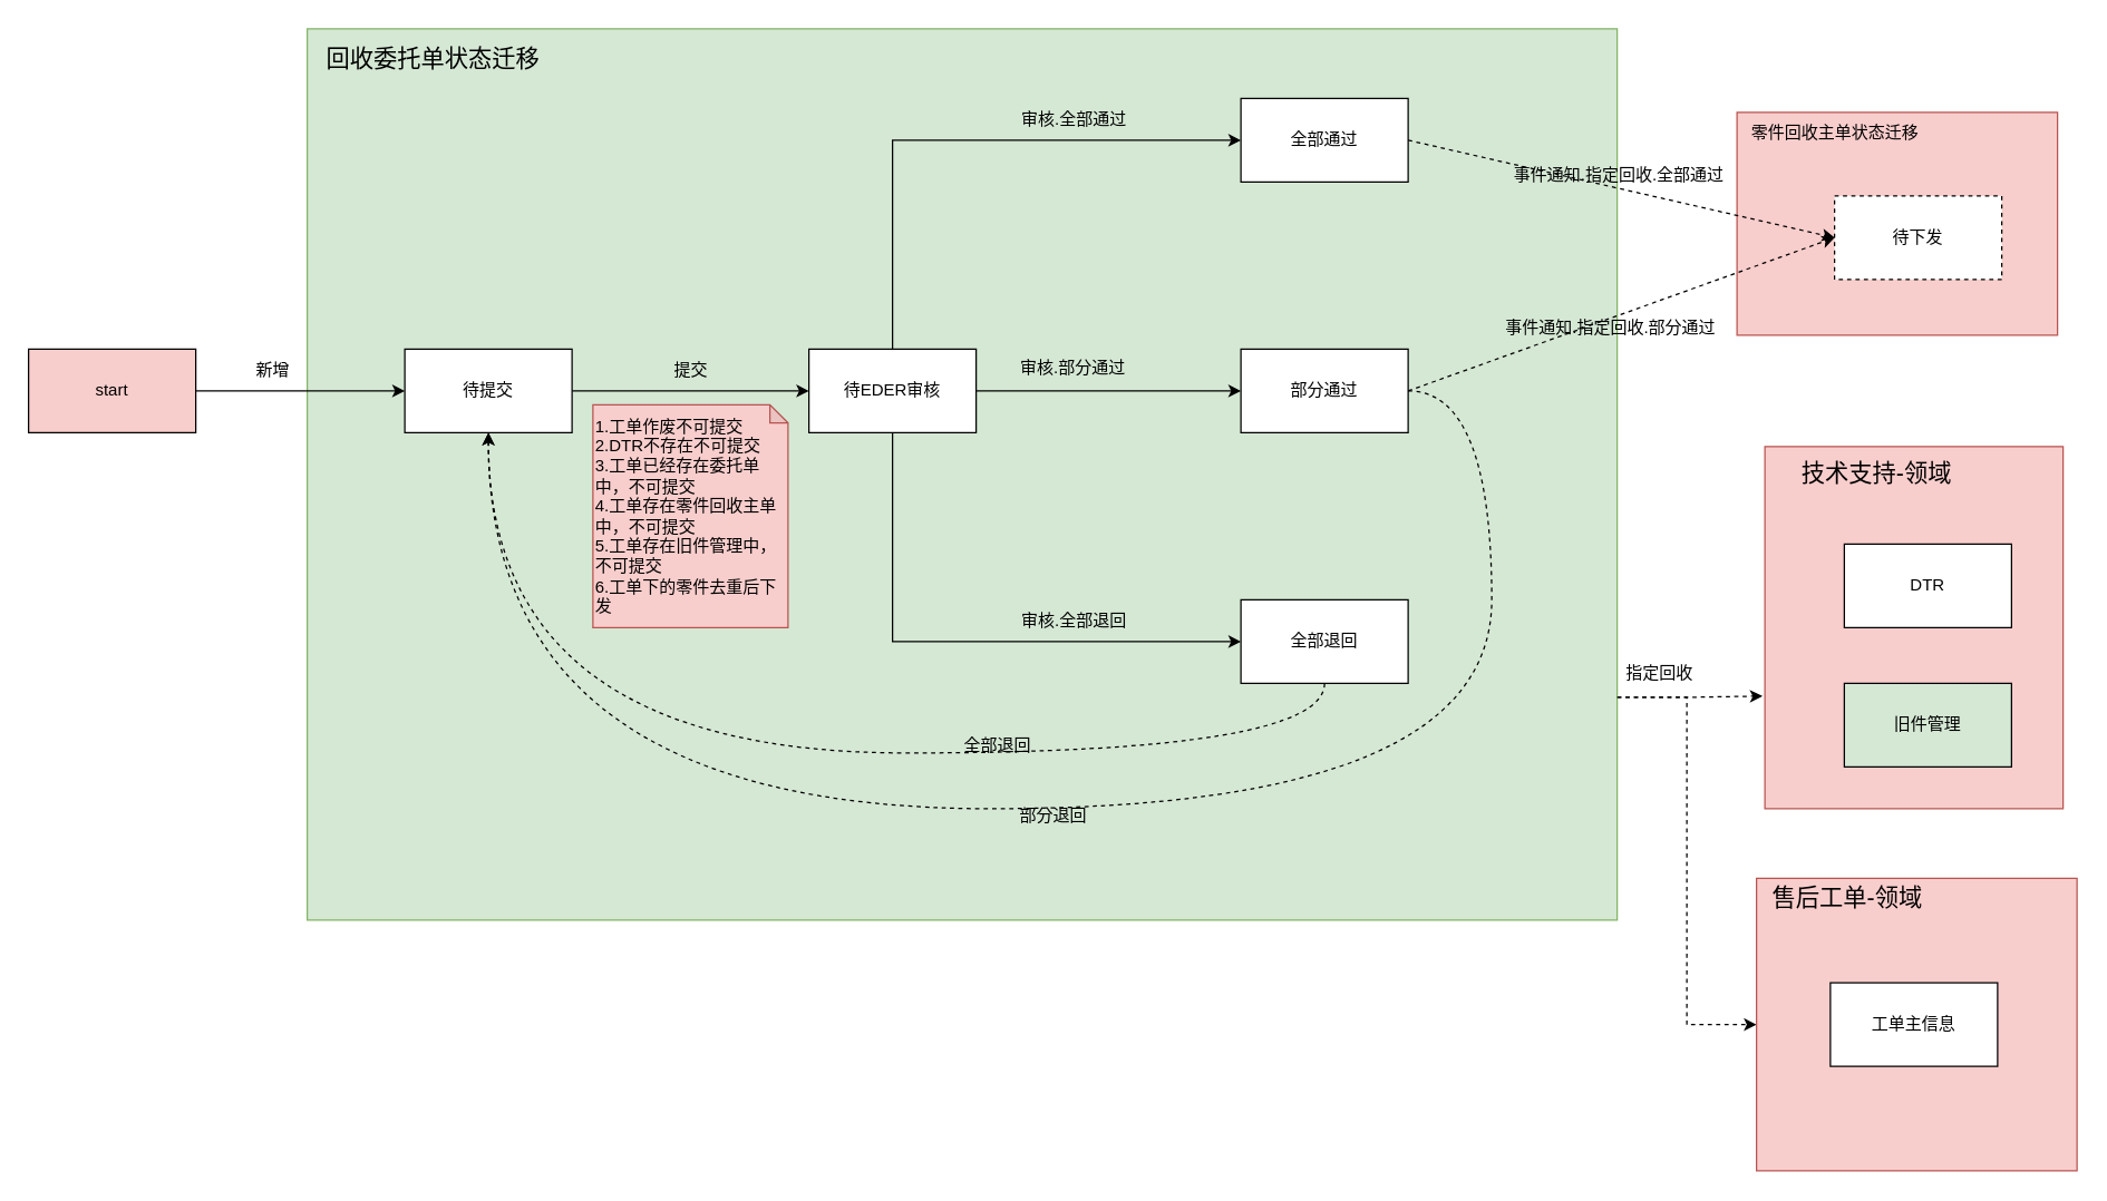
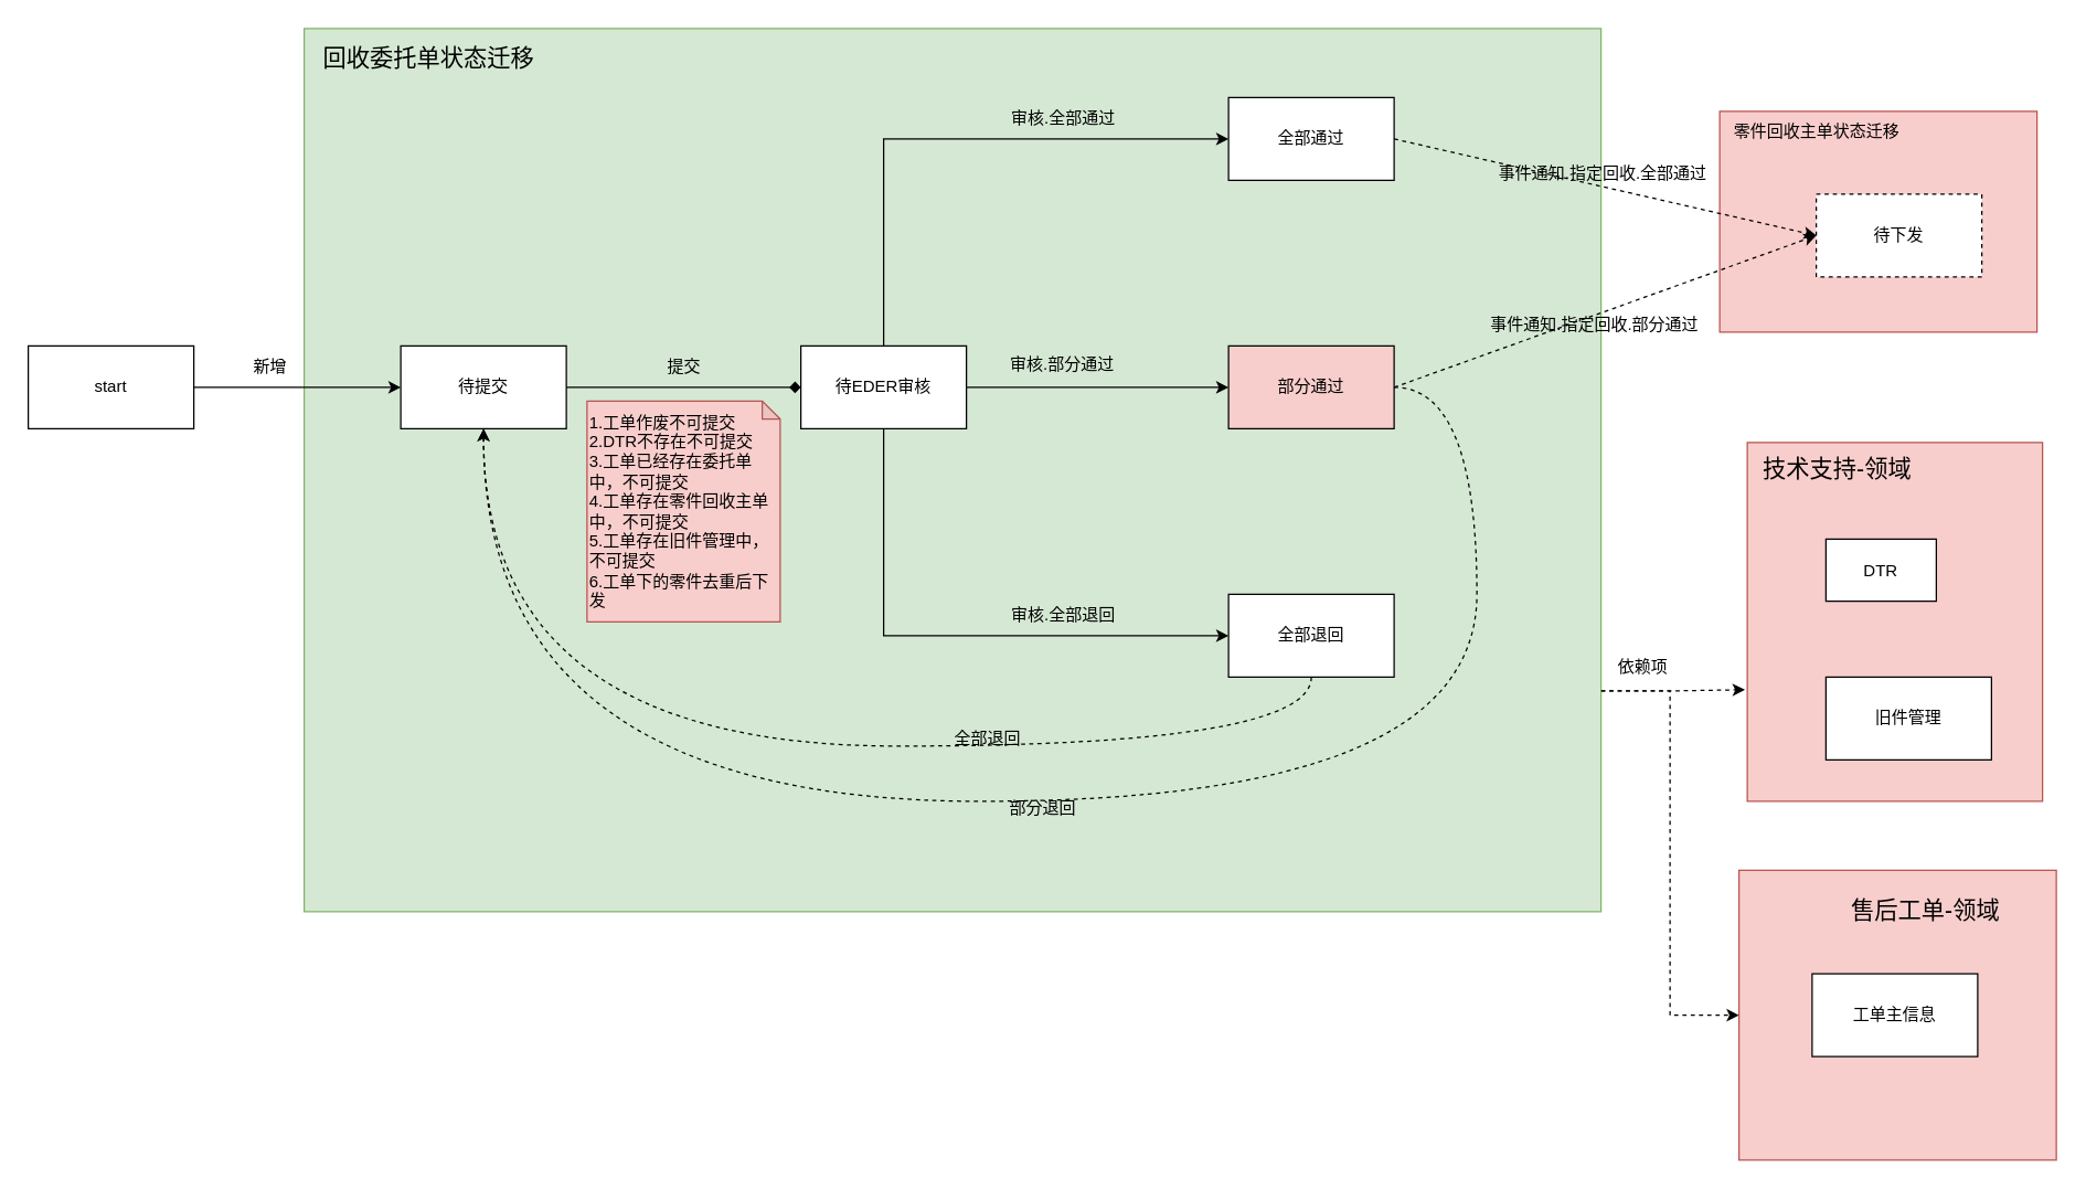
  <mxCell id="0" />
  <mxCell id="1" parent="0" />
  <mxCell id="2" style="edgeStyle=orthogonalEdgeStyle;rounded=0;orthogonalLoop=1;jettySize=auto;html=1;exitX=1;exitY=0.75;exitDx=0;exitDy=0;entryX=0;entryY=0.5;entryDx=0;entryDy=0;dashed=1;" edge="1" parent="1" source="3" target="36"><mxGeometry relative="1" as="geometry" /></mxCell>
  <mxCell id="3" value="" style="rounded=0;whiteSpace=wrap;html=1;fillColor=#d5e8d4;strokeColor=#82b366;" vertex="1" parent="1"><mxGeometry x="220" y="20" width="940" height="640" as="geometry" /></mxCell>
  <mxCell id="4" style="edgeStyle=orthogonalEdgeStyle;rounded=0;orthogonalLoop=1;jettySize=auto;html=1;exitX=1;exitY=0.5;exitDx=0;exitDy=0;entryX=0;entryY=0.5;entryDx=0;entryDy=0;" edge="1" parent="1" source="7" target="12"><mxGeometry relative="1" as="geometry" /></mxCell>
  <mxCell id="5" style="edgeStyle=orthogonalEdgeStyle;rounded=0;orthogonalLoop=1;jettySize=auto;html=1;exitX=0.5;exitY=1;exitDx=0;exitDy=0;entryX=0;entryY=0.5;entryDx=0;entryDy=0;" edge="1" parent="1" source="7" target="14"><mxGeometry relative="1" as="geometry" /></mxCell>
  <mxCell id="6" style="edgeStyle=orthogonalEdgeStyle;rounded=0;orthogonalLoop=1;jettySize=auto;html=1;exitX=0.5;exitY=0;exitDx=0;exitDy=0;entryX=0;entryY=0.5;entryDx=0;entryDy=0;" edge="1" parent="1" source="7" target="10"><mxGeometry relative="1" as="geometry" /></mxCell>
  <mxCell id="7" value="&lt;span style=&quot;font-size: 12px;&quot;&gt;待EDER审核&lt;/span&gt;" style="rounded=0;whiteSpace=wrap;html=1;" vertex="1" parent="1"><mxGeometry x="580" y="250" width="120" height="60" as="geometry" /></mxCell>
- <mxCell id="8" style="edgeStyle=orthogonalEdgeStyle;rounded=0;orthogonalLoop=1;jettySize=auto;html=1;exitX=1;exitY=0.5;exitDx=0;exitDy=0;entryX=0;entryY=0.5;entryDx=0;entryDy=0;" edge="1" parent="1" source="9" target="7"><mxGeometry relative="1" as="geometry" /></mxCell>
+ <mxCell id="8" style="edgeStyle=orthogonalEdgeStyle;rounded=0;orthogonalLoop=1;jettySize=auto;html=1;exitX=1;exitY=0.5;exitDx=0;exitDy=0;entryX=0;entryY=0.5;entryDx=0;entryDy=0;endArrow=diamond;" edge="1" parent="1" source="9" target="7"><mxGeometry relative="1" as="geometry" /></mxCell>
  <mxCell id="9" value="&lt;span style=&quot;font-size: 12px;&quot;&gt;待提交&lt;/span&gt;" style="rounded=0;whiteSpace=wrap;html=1;" vertex="1" parent="1"><mxGeometry x="290" y="250" width="120" height="60" as="geometry" /></mxCell>
  <mxCell id="10" value="&lt;span style=&quot;font-size: 12px;&quot;&gt;全部通过&lt;/span&gt;" style="rounded=0;whiteSpace=wrap;html=1;" vertex="1" parent="1"><mxGeometry x="890" y="70" width="120" height="60" as="geometry" /></mxCell>
  <mxCell id="11" style="edgeStyle=orthogonalEdgeStyle;rounded=0;orthogonalLoop=1;jettySize=auto;html=1;exitX=1;exitY=0.5;exitDx=0;exitDy=0;entryX=0.5;entryY=1;entryDx=0;entryDy=0;dashed=1;curved=1;" edge="1" parent="1" source="12" target="9"><mxGeometry relative="1" as="geometry"><Array as="points"><mxPoint x="1070" y="280" /><mxPoint x="1070" y="580" /><mxPoint x="350" y="580" /></Array></mxGeometry></mxCell>
- <mxCell id="12" value="&lt;span style=&quot;font-size: 12px;&quot;&gt;部分通过&lt;/span&gt;" style="rounded=0;whiteSpace=wrap;html=1;" vertex="1" parent="1"><mxGeometry x="890" y="250" width="120" height="60" as="geometry" /></mxCell>
+ <mxCell id="12" value="&lt;span style=&quot;font-size: 12px;&quot;&gt;部分通过&lt;/span&gt;" style="rounded=0;whiteSpace=wrap;html=1;fillColor=#f8cecc;" vertex="1" parent="1"><mxGeometry x="890" y="250" width="120" height="60" as="geometry" /></mxCell>
  <mxCell id="13" style="edgeStyle=orthogonalEdgeStyle;rounded=0;orthogonalLoop=1;jettySize=auto;html=1;exitX=0.5;exitY=1;exitDx=0;exitDy=0;dashed=1;curved=1;" edge="1" parent="1" source="14"><mxGeometry relative="1" as="geometry"><mxPoint x="953" y="480" as="sourcePoint" /><mxPoint x="350" y="310" as="targetPoint" /><Array as="points"><mxPoint x="950" y="540" /><mxPoint x="350" y="540" /></Array></mxGeometry></mxCell>
  <mxCell id="14" value="&lt;span style=&quot;font-size: 12px;&quot;&gt;全部退回&lt;/span&gt;" style="rounded=0;whiteSpace=wrap;html=1;" vertex="1" parent="1"><mxGeometry x="890" y="430" width="120" height="60" as="geometry" /></mxCell>
  <mxCell id="15" style="edgeStyle=orthogonalEdgeStyle;rounded=0;orthogonalLoop=1;jettySize=auto;html=1;exitX=1;exitY=0.5;exitDx=0;exitDy=0;" edge="1" parent="1" source="16" target="9"><mxGeometry relative="1" as="geometry" /></mxCell>
- <mxCell id="16" value="&lt;span style=&quot;font-size: 12px;&quot;&gt;start&lt;/span&gt;" style="rounded=0;whiteSpace=wrap;html=1;fillColor=#f8cecc;" vertex="1" parent="1"><mxGeometry x="20" y="250" width="120" height="60" as="geometry" /></mxCell>
+ <mxCell id="16" value="&lt;span style=&quot;font-size: 12px;&quot;&gt;start&lt;/span&gt;" style="rounded=0;whiteSpace=wrap;html=1;" vertex="1" parent="1"><mxGeometry x="20" y="250" width="120" height="60" as="geometry" /></mxCell>
  <mxCell id="17" value="新增" style="text;html=1;align=center;verticalAlign=middle;resizable=0;points=[];autosize=1;strokeColor=none;fillColor=none;" vertex="1" parent="1"><mxGeometry x="170" y="250" width="50" height="30" as="geometry" /></mxCell>
  <mxCell id="18" value="提交" style="text;html=1;align=center;verticalAlign=middle;resizable=0;points=[];autosize=1;strokeColor=none;fillColor=none;" vertex="1" parent="1"><mxGeometry x="470" y="250" width="50" height="30" as="geometry" /></mxCell>
  <mxCell id="19" value="审核.全部通过" style="text;html=1;align=center;verticalAlign=middle;resizable=0;points=[];autosize=1;strokeColor=none;fillColor=none;" vertex="1" parent="1"><mxGeometry x="720" y="70" width="100" height="30" as="geometry" /></mxCell>
  <mxCell id="20" value="审核.部分通过" style="text;whiteSpace=wrap;" vertex="1" parent="1"><mxGeometry x="730" y="250" width="110" height="40" as="geometry" /></mxCell>
  <mxCell id="21" value="审核.全部退回" style="text;html=1;align=center;verticalAlign=middle;resizable=0;points=[];autosize=1;strokeColor=none;fillColor=none;" vertex="1" parent="1"><mxGeometry x="720" y="430" width="100" height="30" as="geometry" /></mxCell>
  <mxCell id="22" value="全部退回" style="text;html=1;align=center;verticalAlign=middle;resizable=0;points=[];autosize=1;strokeColor=none;fillColor=none;" vertex="1" parent="1"><mxGeometry x="680" y="520" width="70" height="30" as="geometry" /></mxCell>
  <mxCell id="23" value="部分退回" style="text;html=1;align=center;verticalAlign=middle;resizable=0;points=[];autosize=1;strokeColor=none;fillColor=none;" vertex="1" parent="1"><mxGeometry x="720" y="570" width="70" height="30" as="geometry" /></mxCell>
  <mxCell id="24" value="回收委托单状态迁移" style="text;html=1;align=center;verticalAlign=middle;resizable=0;points=[];autosize=1;strokeColor=none;fillColor=none;fontSize=17;" vertex="1" parent="1"><mxGeometry x="220" y="28" width="180" height="30" as="geometry" /></mxCell>
  <mxCell id="25" value="" style="rounded=0;whiteSpace=wrap;html=1;fillColor=#f8cecc;strokeColor=#b85450;" vertex="1" parent="1"><mxGeometry x="1246" y="80" width="230" height="160" as="geometry" /></mxCell>
  <mxCell id="26" value="待下发" style="whiteSpace=wrap;html=1;dashed=1;" vertex="1" parent="1"><mxGeometry x="1316" y="140" width="120" height="60" as="geometry" /></mxCell>
  <mxCell id="27" value="零件回收主单状态迁移" style="text;html=1;align=center;verticalAlign=middle;resizable=0;points=[];autosize=1;strokeColor=none;fillColor=none;" vertex="1" parent="1"><mxGeometry x="1246" y="80" width="140" height="30" as="geometry" /></mxCell>
  <mxCell id="28" style="rounded=0;orthogonalLoop=1;jettySize=auto;html=1;exitX=1;exitY=0.5;exitDx=0;exitDy=0;entryX=0;entryY=0.5;entryDx=0;entryDy=0;dashed=1;" edge="1" parent="1" source="10" target="26"><mxGeometry relative="1" as="geometry" /></mxCell>
  <mxCell id="29" style="rounded=0;orthogonalLoop=1;jettySize=auto;html=1;entryX=0;entryY=0.5;entryDx=0;entryDy=0;dashed=1;exitX=1;exitY=0.5;exitDx=0;exitDy=0;" edge="1" parent="1" source="12" target="26"><mxGeometry relative="1" as="geometry"><mxPoint x="1020" y="110" as="sourcePoint" /><mxPoint x="1330" y="180" as="targetPoint" /></mxGeometry></mxCell>
  <mxCell id="30" value="事件通知.指定回收.全部通过" style="text;html=1;align=center;verticalAlign=middle;resizable=0;points=[];autosize=1;strokeColor=none;fillColor=none;" vertex="1" parent="1"><mxGeometry x="1076" y="110" width="170" height="30" as="geometry" /></mxCell>
  <mxCell id="31" value="事件通知.指定回收.部分通过" style="text;html=1;align=center;verticalAlign=middle;resizable=0;points=[];autosize=1;strokeColor=none;fillColor=none;" vertex="1" parent="1"><mxGeometry x="1070" y="220" width="170" height="30" as="geometry" /></mxCell>
  <mxCell id="32" value="" style="whiteSpace=wrap;html=1;fillColor=#f8cecc;strokeColor=#b85450;" vertex="1" parent="1"><mxGeometry x="1266" y="320" width="214" height="260" as="geometry" /></mxCell>
- <mxCell id="33" value="DTR" style="whiteSpace=wrap;html=1;" vertex="1" parent="1"><mxGeometry x="1323" y="390" width="120" height="60" as="geometry" /></mxCell>
- <mxCell id="34" value="旧件管理" style="whiteSpace=wrap;html=1;fillColor=#d5e8d4;" vertex="1" parent="1"><mxGeometry x="1323" y="490" width="120" height="60" as="geometry" /></mxCell>
- <mxCell id="35" value="技术支持-领域" style="text;html=1;align=center;verticalAlign=middle;resizable=0;points=[];autosize=1;strokeColor=none;fillColor=none;fontSize=17;" vertex="1" parent="1"><mxGeometry x="1281" y="325" width="130" height="30" as="geometry" /></mxCell>
+ <mxCell id="33" value="DTR" style="whiteSpace=wrap;html=1;" vertex="1" parent="1"><mxGeometry x="1323" y="390" width="80" height="45" as="geometry" /></mxCell>
+ <mxCell id="34" value="旧件管理" style="whiteSpace=wrap;html=1;" vertex="1" parent="1"><mxGeometry x="1323" y="490" width="120" height="60" as="geometry" /></mxCell>
+ <mxCell id="35" value="技术支持-领域" style="text;html=1;align=center;verticalAlign=middle;resizable=0;points=[];autosize=1;strokeColor=none;fillColor=none;fontSize=17;" vertex="1" parent="1"><mxGeometry x="1266" y="325" width="130" height="30" as="geometry" /></mxCell>
  <mxCell id="36" value="" style="whiteSpace=wrap;html=1;fillColor=#f8cecc;strokeColor=#b85450;" vertex="1" parent="1"><mxGeometry x="1260" y="630" width="230" height="210" as="geometry" /></mxCell>
- <mxCell id="37" value="售后工单-领域" style="text;html=1;align=center;verticalAlign=middle;resizable=0;points=[];autosize=1;strokeColor=none;fillColor=none;fontSize=17;" vertex="1" parent="1"><mxGeometry x="1260" y="630" width="130" height="30" as="geometry" /></mxCell>
+ <mxCell id="37" value="售后工单-领域" style="text;html=1;align=center;verticalAlign=middle;resizable=0;points=[];autosize=1;strokeColor=none;fillColor=none;fontSize=17;" vertex="1" parent="1"><mxGeometry x="1330" y="645" width="130" height="30" as="geometry" /></mxCell>
  <mxCell id="38" value="工单主信息" style="whiteSpace=wrap;html=1;" vertex="1" parent="1"><mxGeometry x="1313" y="705" width="120" height="60" as="geometry" /></mxCell>
  <mxCell id="39" style="edgeStyle=orthogonalEdgeStyle;rounded=0;orthogonalLoop=1;jettySize=auto;html=1;exitX=1;exitY=0.75;exitDx=0;exitDy=0;entryX=-0.008;entryY=0.689;entryDx=0;entryDy=0;entryPerimeter=0;dashed=1;" edge="1" parent="1" source="3" target="32"><mxGeometry relative="1" as="geometry" /></mxCell>
- <mxCell id="40" value="指定回收" style="text;html=1;align=center;verticalAlign=middle;resizable=0;points=[];autosize=1;strokeColor=none;fillColor=none;" vertex="1" parent="1"><mxGeometry x="1160" y="468" width="60" height="30" as="geometry" /></mxCell>
+ <mxCell id="40" value="依赖项" style="text;html=1;align=center;verticalAlign=middle;resizable=0;points=[];autosize=1;strokeColor=none;fillColor=none;" vertex="1" parent="1"><mxGeometry x="1160" y="468" width="60" height="30" as="geometry" /></mxCell>
  <mxCell id="41" value="1.工单作废不可提交&lt;br&gt;2.DTR不存在不可提交&lt;br&gt;3.工单已经存在委托单中，不可提交&lt;br&gt;4.工单存在零件回收主单中，不可提交&lt;br&gt;5.工单存在旧件管理中，不可提交&lt;br&gt;6.工单下的零件去重后下发" style="shape=note;whiteSpace=wrap;html=1;backgroundOutline=1;darkOpacity=0.05;align=left;size=13;fillColor=#f8cecc;strokeColor=#b85450;" vertex="1" parent="1"><mxGeometry x="425" y="290" width="140" height="160" as="geometry" /></mxCell>
